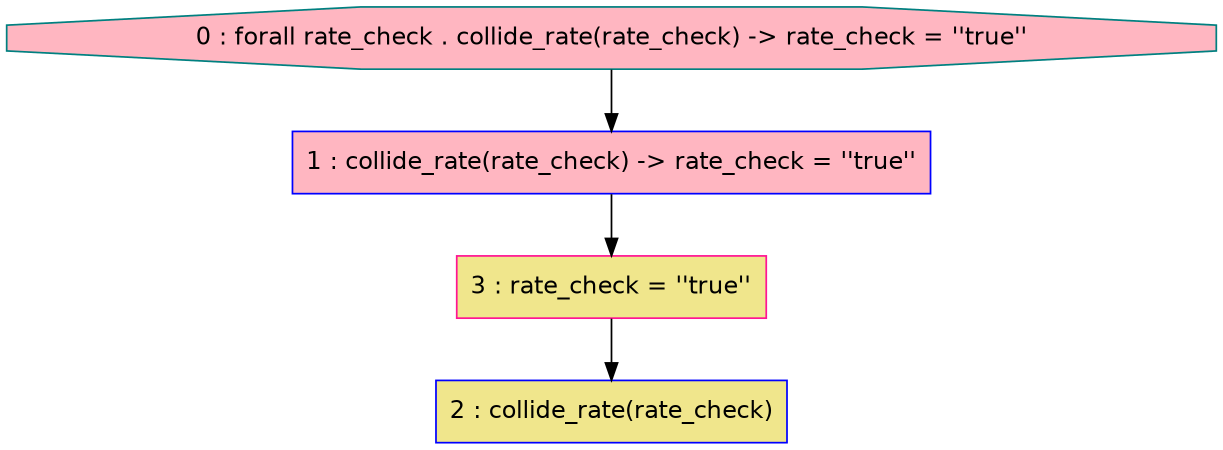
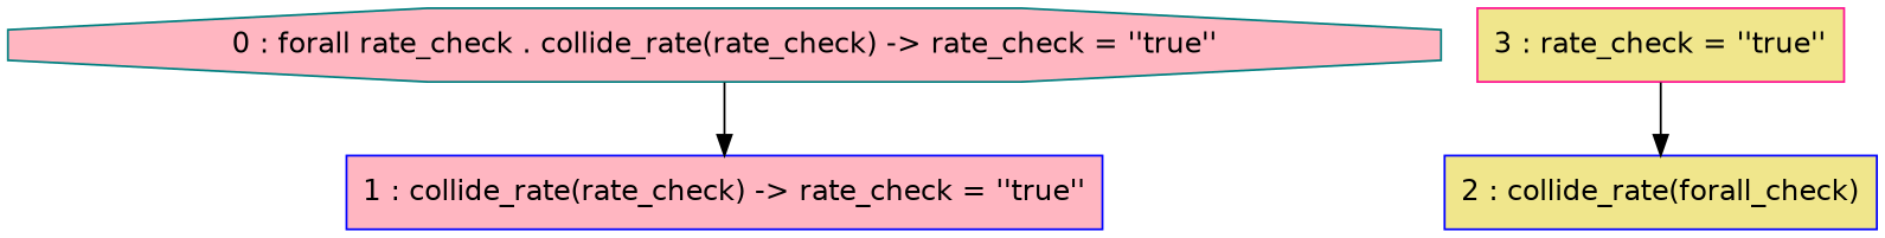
  digraph {
    fontname="DejaVu Sans"
    node [color=blue fillcolor=lightpink fontname="DejaVu Sans" shape=box style=filled]
    edge [fontname="DejaVu Sans"]
    n1 [color=teal label="0 : forall rate_check . collide_rate(rate_check) -> rate_check = ''true''" shape=octagon]
    n2 [label="1 : collide_rate(rate_check) -> rate_check = ''true''"]
    n3 [color=deeppink fillcolor=khaki label="3 : rate_check = ''true''"]
-   n4 [fillcolor=khaki label="2 : collide_rate(rate_check)"]
+   n4 [fillcolor=khaki label="2 : collide_rate(forall_check)"]
    n1 -> n2
-   n2 -> n3
    n3 -> n4
  }
